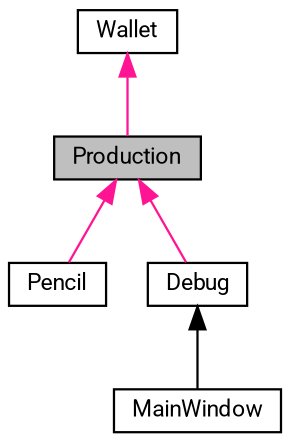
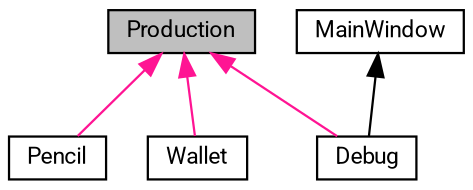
  digraph {
    fontname=Roboto
    node [color=black fillcolor=white fontname=Roboto fontsize=10 shape=record style=filled]
    edge [color=deeppink dir=back fontname=Roboto fontsize=10 labelfontname=Helvetica labelfontsize=10 style=solid]
    n1 [fillcolor=grey75 fontcolor=black height=0.2 label=Production width=0.4]
    n2 [height=0.2 label=Pencil width=0.4]
    n3 [height=0.2 label=Debug width=0.4]
    n4 [height=0.2 label=Wallet width=0.4]
    n5 [height=0.2 label=MainWindow width=0.4]
    n1 -> n2
    n1 -> n3
-   n3 -> n5 [color=black]
-   n4 -> n1
+   n5 -> n3 [color=black]
+   n1 -> n4
  }
